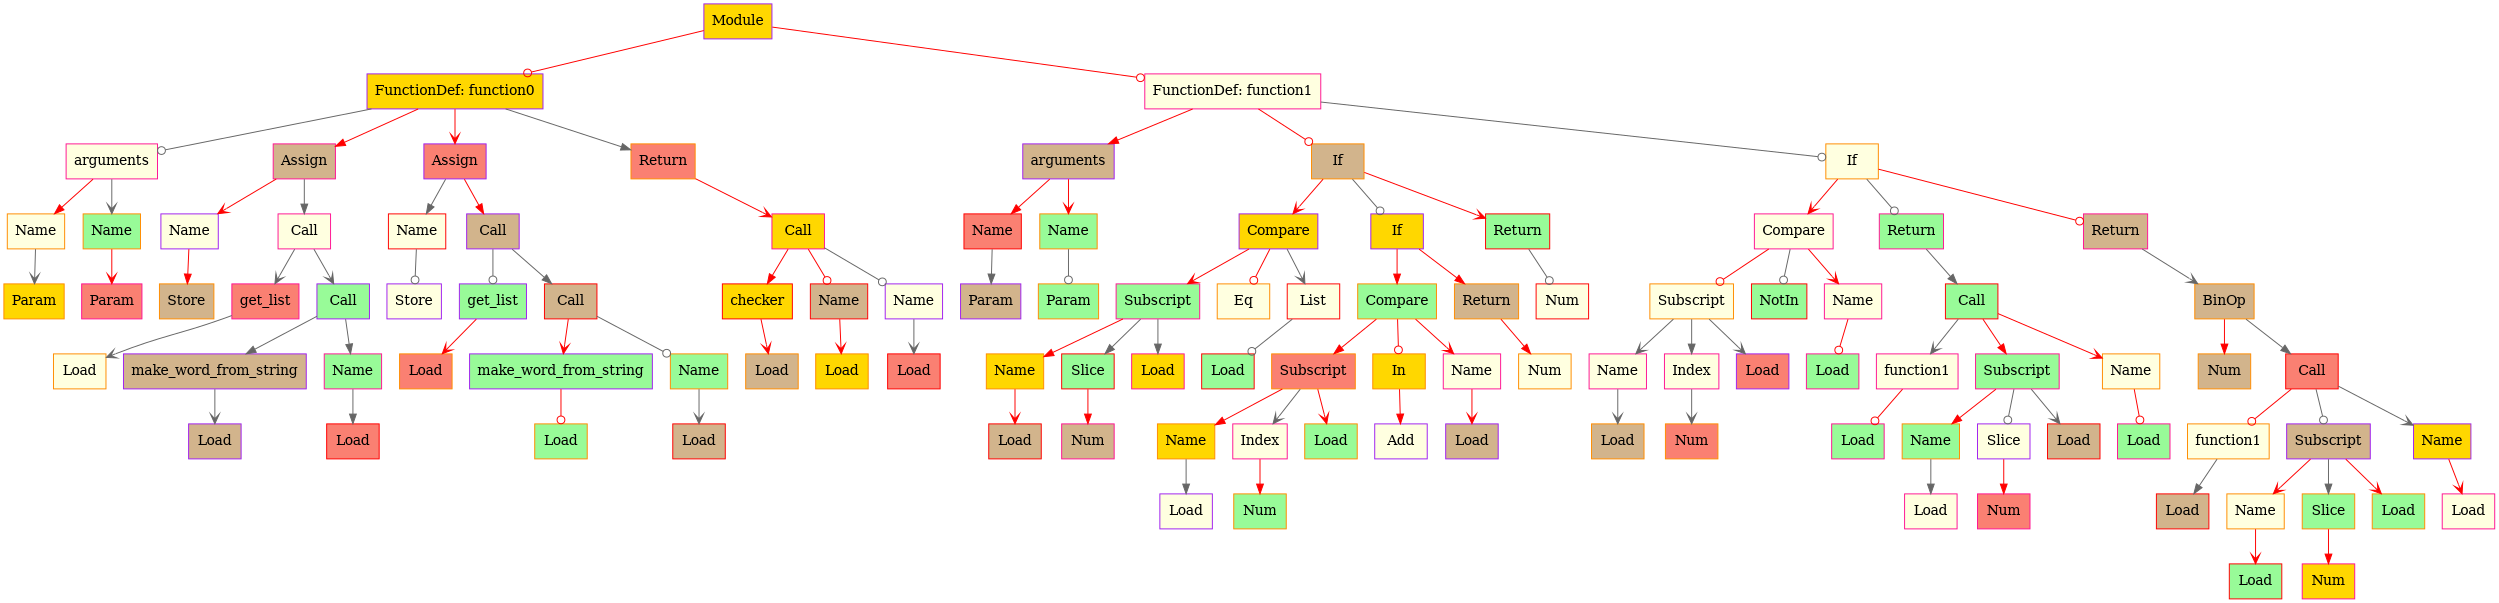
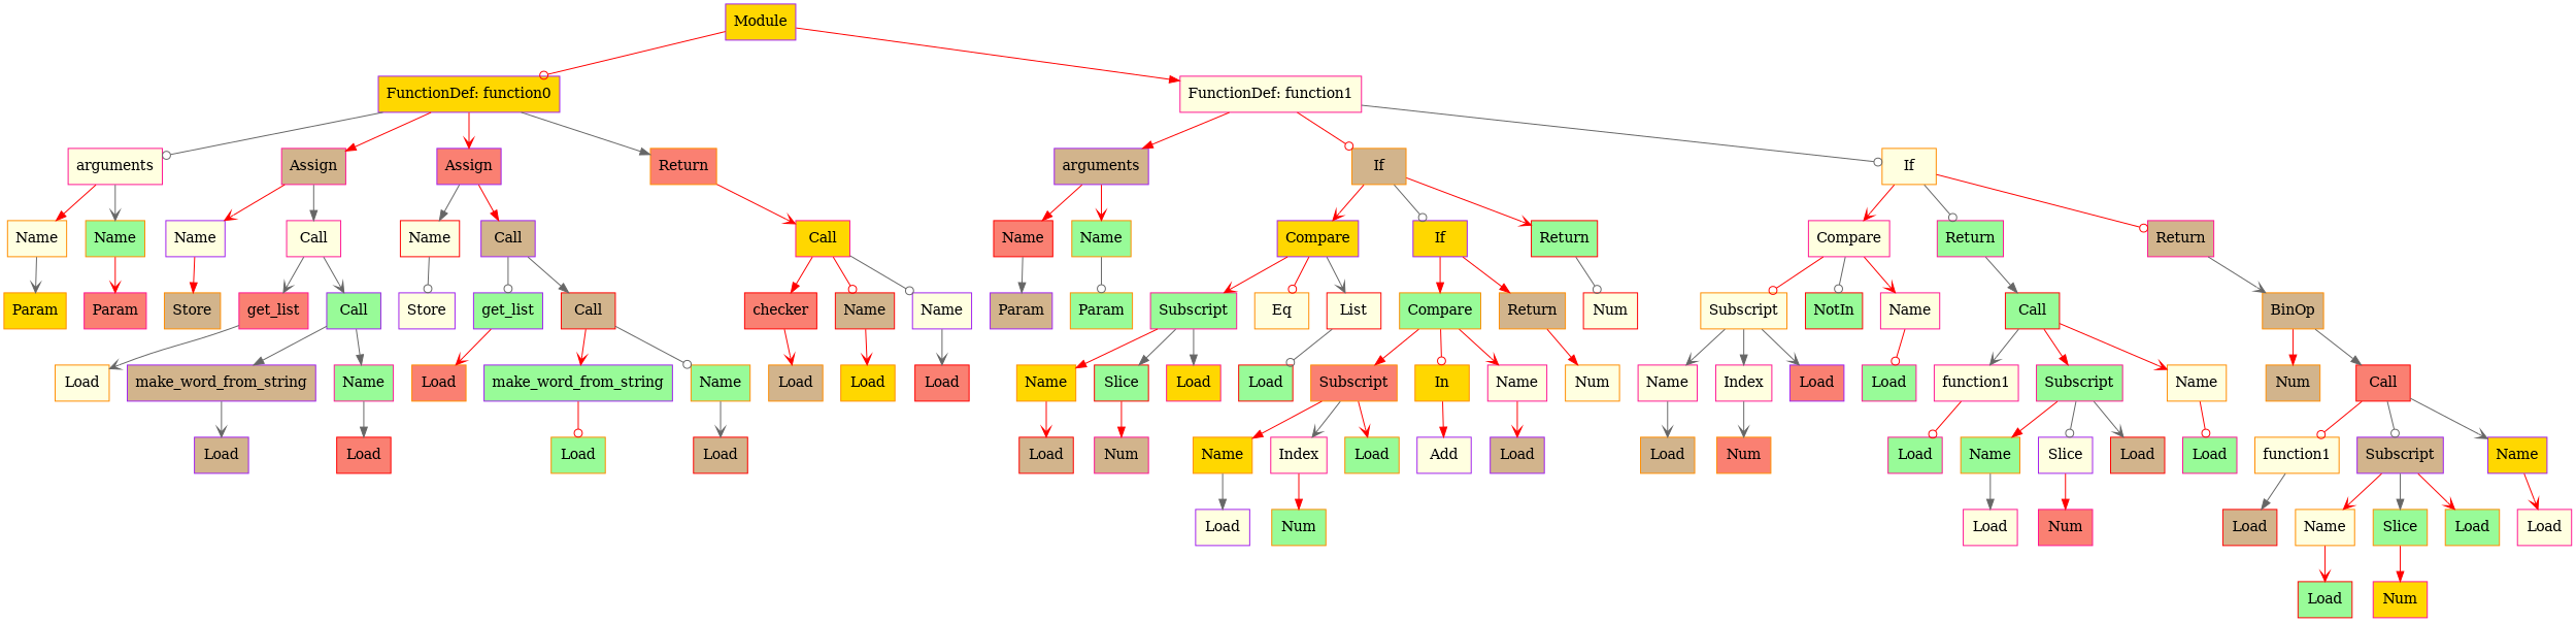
  digraph {
    node [color=darkorange fillcolor=lightyellow shape=rect style=filled]
    edge [arrowhead=vee color=red]
    n1 [color=purple fillcolor=gold label=Module]
    n2 [color=purple fillcolor=gold label="FunctionDef: function0"]
    n3 [color=deeppink label="FunctionDef: function1"]
    n4 [color=deeppink label=arguments]
    n5 [color=deeppink fillcolor=tan label=Assign]
    n6 [color=purple fillcolor=salmon label=Assign]
    n7 [fillcolor=salmon label=Return]
    n8 [color=purple fillcolor=tan label=arguments]
    n9 [fillcolor=tan label=If]
    n10 [label=If]
    n11 [label=Name]
    n12 [fillcolor=palegreen label=Name]
    n13 [color=purple label=Name]
    n14 [color=deeppink label=Call]
    n15 [color=red label=Name]
    n16 [color=purple fillcolor=tan label=Call]
    n17 [color=deeppink fillcolor=gold label=Call]
    n18 [color=red fillcolor=salmon label=Name]
    n19 [fillcolor=palegreen label=Name]
    n20 [color=purple fillcolor=gold label=Compare]
    n21 [color=purple fillcolor=gold label=If]
    n22 [color=red fillcolor=palegreen label=Return]
    n23 [color=deeppink label=Compare]
    n24 [color=deeppink fillcolor=palegreen label=Return]
    n25 [color=deeppink fillcolor=tan label=Return]
    n26 [fillcolor=gold label=Param]
    n27 [color=deeppink fillcolor=salmon label=Param]
    n28 [fillcolor=tan label=Store]
    n29 [color=deeppink fillcolor=salmon label=get_list]
    n30 [color=purple fillcolor=palegreen label=Call]
    n31 [color=purple label=Store]
    n32 [color=purple fillcolor=palegreen label=get_list]
    n33 [color=red fillcolor=tan label=Call]
-   n34 [color=red fillcolor=gold label=checker]
+   n34 [color=red fillcolor=salmon label=checker]
    n35 [color=red fillcolor=tan label=Name]
    n36 [color=purple label=Name]
    n37 [color=purple fillcolor=tan label=Param]
    n38 [fillcolor=palegreen label=Param]
    n39 [color=deeppink fillcolor=palegreen label=Subscript]
    n40 [label=Eq]
    n41 [color=red label=List]
    n42 [fillcolor=palegreen label=Compare]
    n43 [fillcolor=tan label=Return]
    n44 [color=red label=Num]
    n45 [label=Subscript]
    n46 [color=red fillcolor=palegreen label=NotIn]
    n47 [color=deeppink label=Name]
    n48 [color=red fillcolor=palegreen label=Call]
    n49 [fillcolor=tan label=BinOp]
    n50 [label=Load]
    n51 [color=purple fillcolor=tan label=make_word_from_string]
    n52 [color=deeppink fillcolor=palegreen label=Name]
    n53 [fillcolor=salmon label=Load]
    n54 [color=purple fillcolor=palegreen label=make_word_from_string]
    n55 [fillcolor=palegreen label=Name]
    n56 [fillcolor=tan label=Load]
    n57 [fillcolor=gold label=Load]
    n58 [color=red fillcolor=salmon label=Load]
    n59 [fillcolor=gold label=Name]
    n60 [color=red fillcolor=palegreen label=Slice]
    n61 [color=deeppink fillcolor=gold label=Load]
    n62 [color=red fillcolor=palegreen label=Load]
    n63 [fillcolor=salmon label=Subscript]
    n64 [fillcolor=gold label=In]
    n65 [color=deeppink label=Name]
    n66 [label=Num]
    n67 [color=deeppink label=Name]
    n68 [color=deeppink label=Index]
    n69 [color=purple fillcolor=salmon label=Load]
    n70 [color=deeppink fillcolor=palegreen label=Load]
    n71 [color=deeppink label=function1]
    n72 [color=deeppink fillcolor=palegreen label=Subscript]
    n73 [label=Name]
    n74 [fillcolor=tan label=Num]
    n75 [color=red fillcolor=salmon label=Call]
    n76 [color=purple fillcolor=tan label=Load]
    n77 [color=red fillcolor=salmon label=Load]
    n78 [fillcolor=palegreen label=Load]
    n79 [color=red fillcolor=tan label=Load]
    n80 [color=red fillcolor=tan label=Load]
    n81 [color=deeppink fillcolor=tan label=Num]
    n82 [fillcolor=gold label=Name]
    n83 [color=deeppink label=Index]
    n84 [fillcolor=palegreen label=Load]
    n85 [color=purple label=Add]
    n86 [color=purple fillcolor=tan label=Load]
    n87 [fillcolor=tan label=Load]
    n88 [fillcolor=salmon label=Num]
    n89 [color=deeppink fillcolor=palegreen label=Load]
    n90 [fillcolor=palegreen label=Name]
    n91 [color=purple label=Slice]
    n92 [color=red fillcolor=tan label=Load]
    n93 [color=deeppink fillcolor=palegreen label=Load]
    n94 [label=function1]
    n95 [color=purple fillcolor=tan label=Subscript]
    n96 [color=purple fillcolor=gold label=Name]
    n97 [color=purple label=Load]
    n98 [fillcolor=palegreen label=Num]
    n99 [color=deeppink label=Load]
    n100 [color=deeppink fillcolor=salmon label=Num]
    n101 [color=red fillcolor=tan label=Load]
    n102 [label=Name]
    n103 [fillcolor=palegreen label=Slice]
    n104 [fillcolor=palegreen label=Load]
    n105 [color=deeppink label=Load]
    n106 [color=red fillcolor=palegreen label=Load]
    n107 [color=deeppink fillcolor=gold label=Num]
    n1 -> n2 [arrowhead=odot]
-   n1 -> n3 [arrowhead=odot]
+   n1 -> n3 [arrowhead=normal]
    n2 -> n4 [arrowhead=odot color=gray40]
    n2 -> n5 [arrowhead=normal]
    n2 -> n6
    n2 -> n7 [arrowhead=normal color=gray40]
    n3 -> n8 [arrowhead=normal]
    n3 -> n9 [arrowhead=odot]
    n3 -> n10 [arrowhead=odot color=gray40]
    n4 -> n11 [arrowhead=normal]
    n4 -> n12 [color=gray40]
    n5 -> n13
    n5 -> n14 [arrowhead=normal color=gray40]
    n6 -> n15 [arrowhead=normal color=gray40]
    n6 -> n16 [arrowhead=normal]
    n7 -> n17
    n8 -> n18 [arrowhead=normal]
    n8 -> n19
    n9 -> n20
    n9 -> n21 [arrowhead=odot color=gray40]
    n9 -> n22
    n10 -> n23
    n10 -> n24 [arrowhead=odot color=gray40]
    n10 -> n25 [arrowhead=odot]
    n11 -> n26 [color=gray40]
    n12 -> n27
    n13 -> n28 [arrowhead=normal]
    n14 -> n29 [color=gray40]
    n14 -> n30 [color=gray40]
    n15 -> n31 [arrowhead=odot color=gray40]
    n16 -> n32 [arrowhead=odot color=gray40]
    n16 -> n33 [arrowhead=normal color=gray40]
    n17 -> n34 [arrowhead=normal]
    n17 -> n35 [arrowhead=odot]
    n17 -> n36 [arrowhead=odot color=gray40]
    n18 -> n37 [arrowhead=normal color=gray40]
    n19 -> n38 [arrowhead=odot color=gray40]
    n20 -> n39
    n20 -> n40 [arrowhead=odot]
    n20 -> n41 [color=gray40]
    n21 -> n42 [arrowhead=normal]
    n21 -> n43 [arrowhead=normal]
    n22 -> n44 [arrowhead=odot color=gray40]
    n23 -> n45 [arrowhead=odot]
    n23 -> n46 [arrowhead=odot color=gray40]
    n23 -> n47
    n24 -> n48 [arrowhead=normal color=gray40]
    n25 -> n49 [color=gray40]
    n29 -> n50 [color=gray40]
    n30 -> n51 [arrowhead=normal color=gray40]
    n30 -> n52 [arrowhead=normal color=gray40]
    n32 -> n53
    n33 -> n54
    n33 -> n55 [arrowhead=odot color=gray40]
    n34 -> n56
    n35 -> n57
    n36 -> n58 [color=gray40]
    n39 -> n59 [arrowhead=normal]
    n39 -> n60 [arrowhead=normal color=gray40]
    n39 -> n61 [arrowhead=normal color=gray40]
    n41 -> n62 [arrowhead=odot color=gray40]
    n42 -> n63 [arrowhead=normal]
    n42 -> n64 [arrowhead=odot]
    n42 -> n65
    n43 -> n66 [arrowhead=normal]
    n45 -> n67 [color=gray40]
    n45 -> n68 [arrowhead=normal color=gray40]
    n45 -> n69 [color=gray40]
    n47 -> n70 [arrowhead=odot]
    n48 -> n71 [color=gray40]
    n48 -> n72 [arrowhead=normal]
    n48 -> n73
    n49 -> n74 [arrowhead=normal]
    n49 -> n75 [arrowhead=normal color=gray40]
    n51 -> n76 [color=gray40]
    n52 -> n77 [arrowhead=normal color=gray40]
    n54 -> n78 [arrowhead=odot]
    n55 -> n79 [color=gray40]
    n59 -> n80
    n60 -> n81 [arrowhead=normal]
    n63 -> n82 [arrowhead=normal]
    n63 -> n83 [color=gray40]
    n63 -> n84
    n64 -> n85 [arrowhead=normal]
    n65 -> n86
    n67 -> n87 [color=gray40]
    n68 -> n88 [color=gray40]
    n71 -> n89 [arrowhead=odot]
    n72 -> n90 [arrowhead=normal]
    n72 -> n91 [arrowhead=odot color=gray40]
    n72 -> n92 [color=gray40]
    n73 -> n93 [arrowhead=odot]
    n75 -> n94 [arrowhead=odot]
    n75 -> n95 [arrowhead=odot color=gray40]
    n75 -> n96 [color=gray40]
    n82 -> n97 [arrowhead=normal color=gray40]
    n83 -> n98 [arrowhead=normal]
    n90 -> n99 [arrowhead=normal color=gray40]
    n91 -> n100 [arrowhead=normal]
    n94 -> n101 [arrowhead=normal color=gray40]
    n95 -> n102
    n95 -> n103 [arrowhead=normal color=gray40]
    n95 -> n104
    n96 -> n105
    n102 -> n106
    n103 -> n107 [arrowhead=normal]
  }
